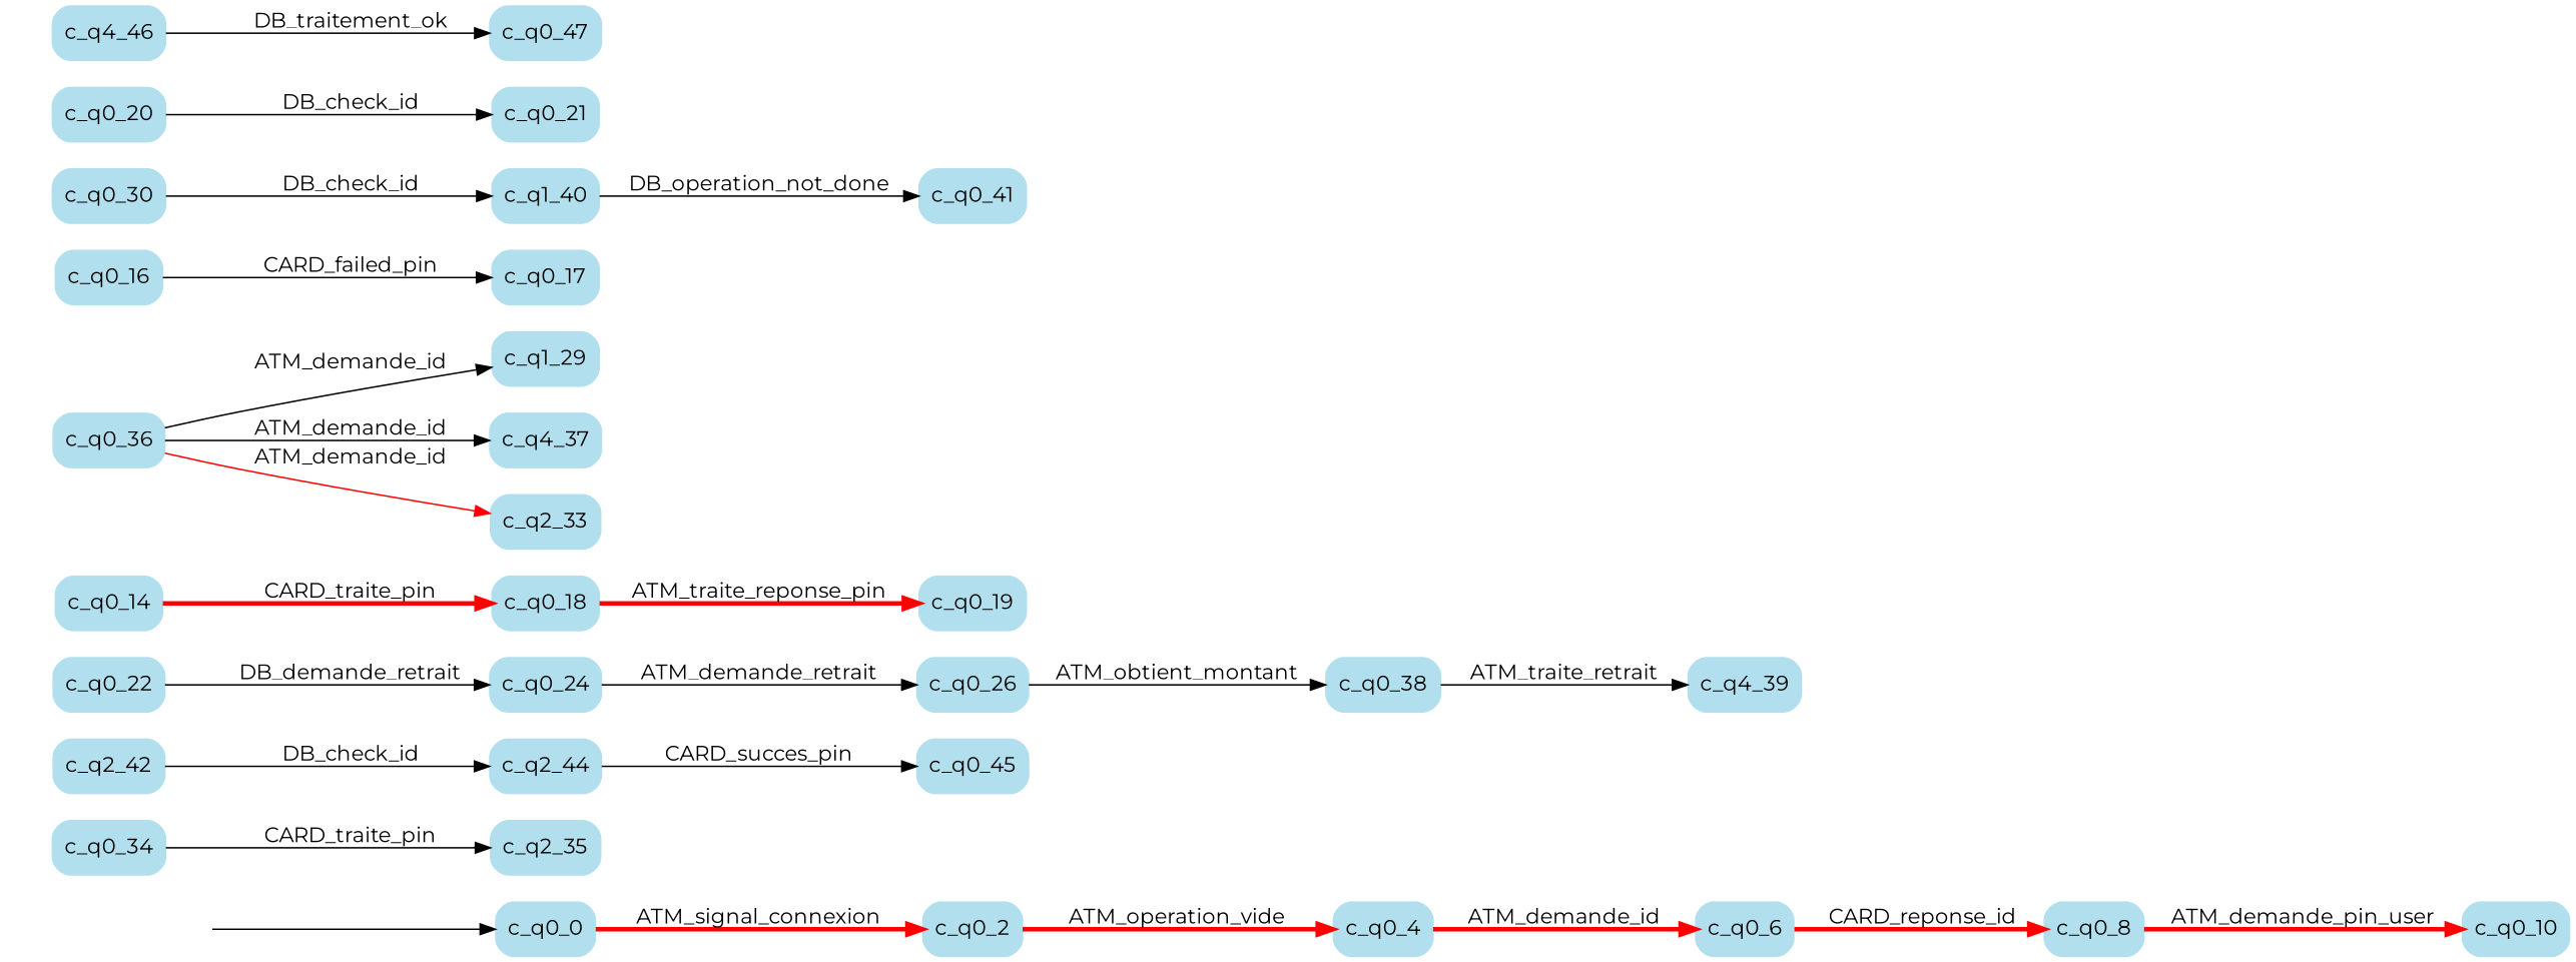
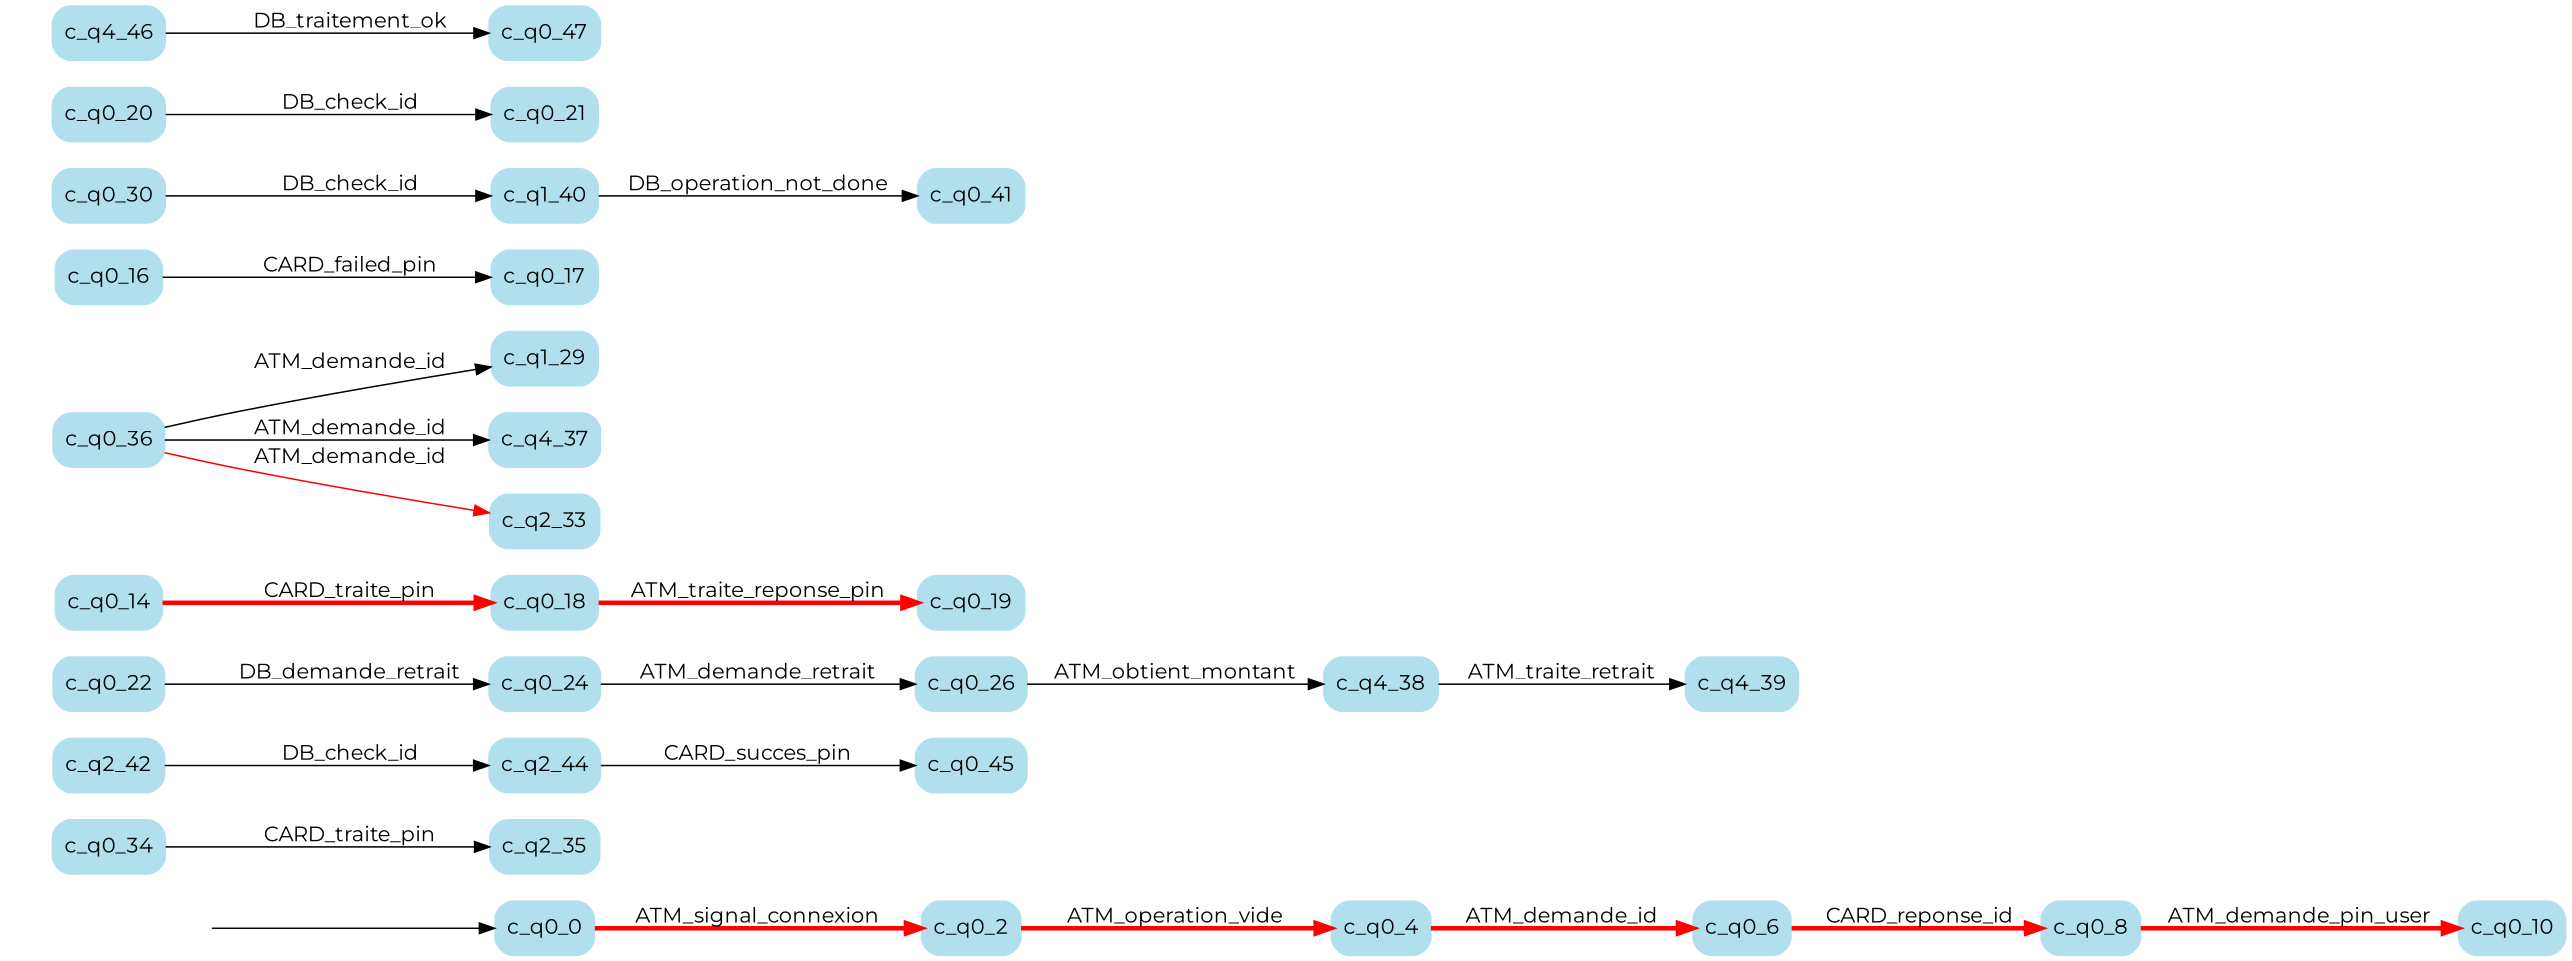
  digraph {
    fontname=Montserrat
    rankdir=LR
    node [fontname=Montserrat style="rounded, filled" color=lightblue2 shape=box]
    edge [fontname=Montserrat]
    start_c_q0_0 [style=invisible color="" shape=""]
    n2 [label=c_q0_0]
    n3 [label=c_q0_2]
    n4 [label=c_q2_35]
    n5 [label=c_q0_45]
    n6 [label=c_q0_22]
    n7 [label=c_q0_24]
    n8 [label=c_q0_26]
    n9 [label=c_q0_4]
    n10 [label=c_q0_19]
    n11 [label=c_q1_29]
    n12 [label=c_q0_8]
    n13 [label=c_q0_10]
    n14 [label=c_q0_17]
-   n15 [label=c_q0_38]
+   n15 [label=c_q4_38]
    n16 [label=c_q4_39]
    n17 [label=c_q4_37]
    n18 [label=c_q2_44]
    n19 [label=c_q1_40]
    n20 [label=c_q0_41]
    n21 [label=c_q0_6]
    n22 [label=c_q2_42]
    n23 [label=c_q0_30]
    n24 [label=c_q0_34]
    n25 [label=c_q0_16]
    n26 [label=c_q0_36]
    n27 [label=c_q2_33]
    n28 [label=c_q0_14]
    n29 [label=c_q0_18]
    n30 [label=c_q0_21]
    n31 [label=c_q0_47]
    n32 [label=c_q4_46]
    n33 [label=c_q0_20]
    start_c_q0_0 -> n2
    n2 -> n3 [color=red label=ATM_signal_connexion penwidth=3]
    n3 -> n9 [color=red label=ATM_operation_vide penwidth=3]
    n6 -> n7 [label=DB_demande_retrait]
    n7 -> n8 [label=ATM_demande_retrait]
    n8 -> n15 [label=ATM_obtient_montant]
    n9 -> n21 [color=red label=ATM_demande_id penwidth=3]
    n12 -> n13 [color=red label=ATM_demande_pin_user penwidth=3]
    n15 -> n16 [label=ATM_traite_retrait]
    n18 -> n5 [label=CARD_succes_pin]
    n19 -> n20 [label=DB_operation_not_done]
    n21 -> n12 [color=red label=CARD_reponse_id penwidth=3]
    n22 -> n18 [label=DB_check_id]
    n23 -> n19 [label=DB_check_id]
    n24 -> n4 [label=CARD_traite_pin]
    n25 -> n14 [label=CARD_failed_pin]
    n26 -> n11 [label=ATM_demande_id]
    n26 -> n17 [label=ATM_demande_id]
    n26 -> n27 [color=red label=ATM_demande_id]
    n28 -> n29 [color=red label=CARD_traite_pin penwidth=3]
    n29 -> n10 [color=red label=ATM_traite_reponse_pin penwidth=3]
    n32 -> n31 [label=DB_traitement_ok]
    n33 -> n30 [label=DB_check_id]
  }
